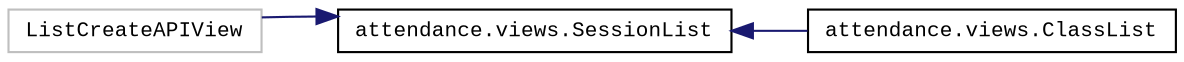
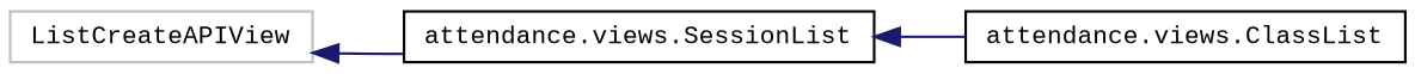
  digraph {
    fontname="Liberation Mono"
    rankdir=LR
    node [color=black fillcolor=white fontname="Liberation Mono" fontsize=10 shape=record style=filled]
    edge [color=midnightblue dir=back fontname="Liberation Mono" fontsize=10 labelfontname=Helvetica labelfontsize=10 style=solid]
    n1 [color=grey75 height=0.2 label=ListCreateAPIView width=0.4]
    n2 [height=0.2 label="attendance.views.SessionList" width=0.4]
    n3 [height=0.2 label="attendance.views.ClassList" width=0.4]
-   n2 -> n1
+   n1 -> n2
    n2 -> n3
  }
